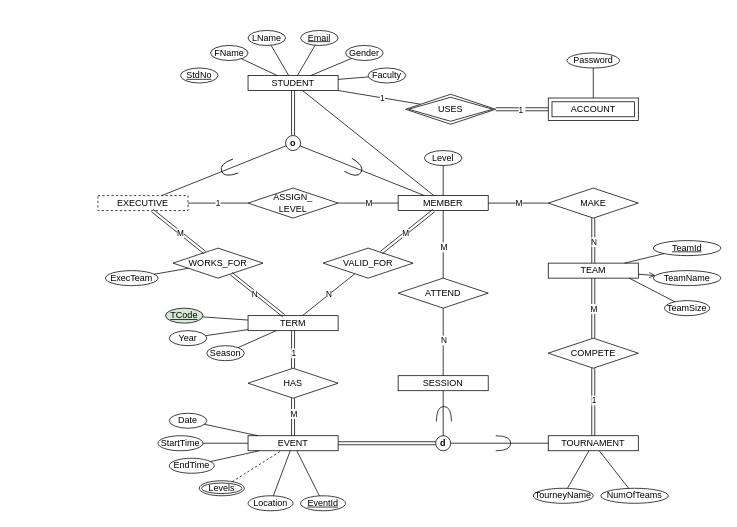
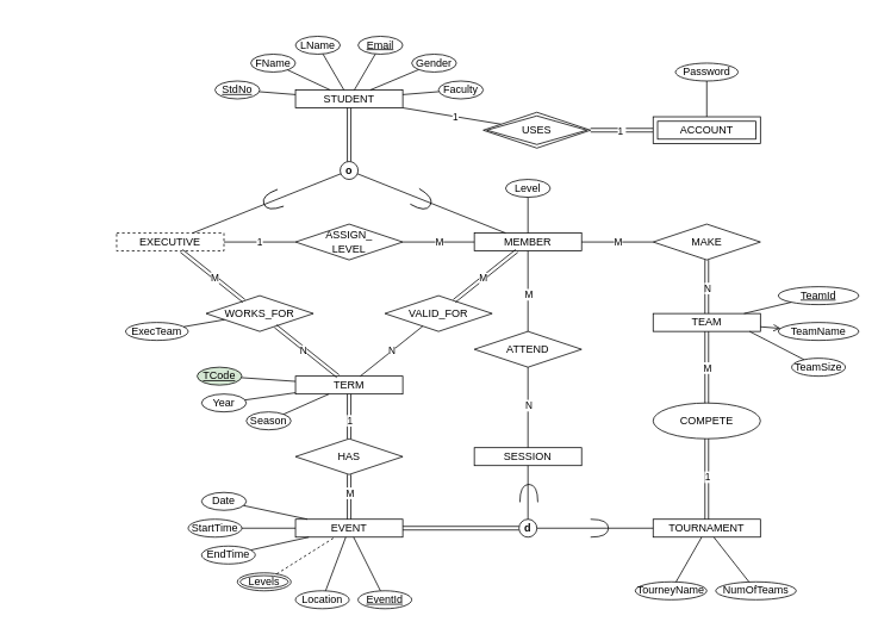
  <mxCell id="0" />
  <mxCell id="1" parent="0" />
  <mxCell id="2" value="" style="ellipse;whiteSpace=wrap;html=1;align=center;aspect=fixed;fillColor=none;strokeColor=none;resizable=0;perimeter=centerPerimeter;rotatable=0;allowArrows=0;points=[];outlineConnect=1;" parent="1" vertex="1"><mxGeometry x="20" y="20" width="10" height="10" as="geometry" /></mxCell>
  <mxCell id="3" value="STUDENT" style="rounded=0;whiteSpace=wrap;html=1;" parent="1" vertex="1"><mxGeometry x="330" y="100" width="120" height="20" as="geometry" /></mxCell>
  <mxCell id="4" value="EVENT" style="rounded=0;whiteSpace=wrap;html=1;" parent="1" vertex="1"><mxGeometry x="330" y="580" width="120" height="20" as="geometry" /></mxCell>
  <mxCell id="5" value="TERM" style="rounded=0;whiteSpace=wrap;html=1;" parent="1" vertex="1"><mxGeometry x="330" y="420" width="120" height="20" as="geometry" /></mxCell>
  <mxCell id="6" value="MEMBER" style="rounded=0;whiteSpace=wrap;html=1;" parent="1" vertex="1"><mxGeometry x="530" y="260" width="120" height="20" as="geometry" /></mxCell>
  <mxCell id="7" value="VALID_FOR" style="rhombus;whiteSpace=wrap;html=1;" parent="1" vertex="1"><mxGeometry x="430" y="330" width="120" height="40" as="geometry" /></mxCell>
  <mxCell id="8" value="EXECUTIVE" style="rounded=0;whiteSpace=wrap;html=1;dashed=1;" parent="1" vertex="1"><mxGeometry x="130" y="260" width="120" height="20" as="geometry" /></mxCell>
  <mxCell id="9" value="WORKS_FOR" style="rhombus;whiteSpace=wrap;html=1;" parent="1" vertex="1"><mxGeometry x="230" y="330" width="120" height="40" as="geometry" /></mxCell>
  <mxCell id="10" value="ASSIGN_&lt;br&gt;LEVEL" style="rhombus;whiteSpace=wrap;html=1;" parent="1" vertex="1"><mxGeometry x="330" y="250" width="120" height="40" as="geometry" /></mxCell>
  <mxCell id="11" value="" style="shape=link;html=1;rounded=0;" parent="1" source="8" target="9" edge="1"><mxGeometry width="100" relative="1" as="geometry"><mxPoint x="150" y="330" as="sourcePoint" /><mxPoint x="250" y="330" as="targetPoint" /></mxGeometry></mxCell>
  <mxCell id="12" value="M" style="edgeLabel;html=1;align=center;verticalAlign=middle;resizable=0;points=[];" parent="11" vertex="1" connectable="0"><mxGeometry x="0.082" relative="1" as="geometry"><mxPoint as="offset" /></mxGeometry></mxCell>
  <mxCell id="13" value="" style="shape=link;html=1;rounded=0;" parent="1" source="9" target="5" edge="1"><mxGeometry width="100" relative="1" as="geometry"><mxPoint x="260" y="410" as="sourcePoint" /><mxPoint x="360" y="410" as="targetPoint" /></mxGeometry></mxCell>
  <mxCell id="14" value="N" style="edgeLabel;html=1;align=center;verticalAlign=middle;resizable=0;points=[];" parent="13" vertex="1" connectable="0"><mxGeometry x="-0.092" y="-2" relative="1" as="geometry"><mxPoint as="offset" /></mxGeometry></mxCell>
  <mxCell id="15" value="" style="endArrow=none;html=1;rounded=0;" parent="1" source="5" target="7" edge="1"><mxGeometry width="50" height="50" relative="1" as="geometry"><mxPoint x="490" y="430" as="sourcePoint" /><mxPoint x="540" y="380" as="targetPoint" /></mxGeometry></mxCell>
  <mxCell id="16" value="N" style="edgeLabel;html=1;align=center;verticalAlign=middle;resizable=0;points=[];" parent="15" vertex="1" connectable="0"><mxGeometry x="0.037" y="1" relative="1" as="geometry"><mxPoint as="offset" /></mxGeometry></mxCell>
  <mxCell id="17" value="" style="shape=link;html=1;rounded=0;" parent="1" source="7" target="6" edge="1"><mxGeometry width="100" relative="1" as="geometry"><mxPoint x="640" y="340" as="sourcePoint" /><mxPoint x="740" y="340" as="targetPoint" /></mxGeometry></mxCell>
  <mxCell id="18" value="M" style="edgeLabel;html=1;align=center;verticalAlign=middle;resizable=0;points=[];" parent="17" vertex="1" connectable="0"><mxGeometry x="-0.094" relative="1" as="geometry"><mxPoint as="offset" /></mxGeometry></mxCell>
  <mxCell id="19" value="" style="endArrow=none;html=1;rounded=0;" parent="1" source="8" target="10" edge="1"><mxGeometry width="50" height="50" relative="1" as="geometry"><mxPoint x="310" y="260" as="sourcePoint" /><mxPoint x="360" y="210" as="targetPoint" /></mxGeometry></mxCell>
  <mxCell id="20" value="1" style="edgeLabel;html=1;align=center;verticalAlign=middle;resizable=0;points=[];" parent="19" vertex="1" connectable="0"><mxGeometry x="-0.032" relative="1" as="geometry"><mxPoint as="offset" /></mxGeometry></mxCell>
  <mxCell id="21" value="" style="endArrow=none;html=1;rounded=0;" parent="1" source="10" target="6" edge="1"><mxGeometry width="50" height="50" relative="1" as="geometry"><mxPoint x="450" y="240" as="sourcePoint" /><mxPoint x="530" y="240" as="targetPoint" /></mxGeometry></mxCell>
  <mxCell id="22" value="M" style="edgeLabel;html=1;align=center;verticalAlign=middle;resizable=0;points=[];" parent="21" vertex="1" connectable="0"><mxGeometry x="0.004" relative="1" as="geometry"><mxPoint as="offset" /></mxGeometry></mxCell>
  <mxCell id="23" value="&lt;b&gt;o&lt;/b&gt;" style="ellipse;whiteSpace=wrap;html=1;aspect=fixed;" parent="1" vertex="1"><mxGeometry x="380" y="180" width="20" height="20" as="geometry" /></mxCell>
  <mxCell id="24" value="" style="endArrow=none;html=1;rounded=0;" parent="1" source="8" target="23" edge="1"><mxGeometry width="50" height="50" relative="1" as="geometry"><mxPoint x="230" y="230" as="sourcePoint" /><mxPoint x="280" y="180" as="targetPoint" /></mxGeometry></mxCell>
  <mxCell id="25" value="" style="endArrow=none;html=1;rounded=0;" parent="1" source="23" target="6" edge="1"><mxGeometry width="50" height="50" relative="1" as="geometry"><mxPoint x="484" y="200" as="sourcePoint" /><mxPoint x="650" y="134" as="targetPoint" /></mxGeometry></mxCell>
  <mxCell id="26" value="HAS" style="rhombus;whiteSpace=wrap;html=1;" parent="1" vertex="1"><mxGeometry x="330" y="490" width="120" height="40" as="geometry" /></mxCell>
  <mxCell id="27" value="ATTEND" style="rhombus;whiteSpace=wrap;html=1;" parent="1" vertex="1"><mxGeometry x="530" y="370" width="120" height="40" as="geometry" /></mxCell>
  <mxCell id="28" value="TOURNAMENT" style="rounded=0;whiteSpace=wrap;html=1;" parent="1" vertex="1"><mxGeometry x="730" y="580" width="120" height="20" as="geometry" /></mxCell>
  <mxCell id="29" value="SESSION" style="rounded=0;whiteSpace=wrap;html=1;" parent="1" vertex="1"><mxGeometry x="530" y="500" width="120" height="20" as="geometry" /></mxCell>
  <mxCell id="30" value="&lt;b&gt;d&lt;/b&gt;" style="ellipse;whiteSpace=wrap;html=1;aspect=fixed;" parent="1" vertex="1"><mxGeometry x="580" y="580" width="20" height="20" as="geometry" /></mxCell>
  <mxCell id="31" value="" style="endArrow=none;html=1;rounded=0;" parent="1" source="28" target="30" edge="1"><mxGeometry width="50" height="50" relative="1" as="geometry"><mxPoint x="215" y="740" as="sourcePoint" /><mxPoint x="280" y="660" as="targetPoint" /></mxGeometry></mxCell>
  <mxCell id="32" value="" style="endArrow=none;html=1;rounded=0;" parent="1" source="30" target="29" edge="1"><mxGeometry width="50" height="50" relative="1" as="geometry"><mxPoint x="484" y="680" as="sourcePoint" /><mxPoint x="565" y="740" as="targetPoint" /></mxGeometry></mxCell>
  <mxCell id="33" value="" style="shape=link;html=1;rounded=0;" parent="1" source="5" target="26" edge="1"><mxGeometry width="100" relative="1" as="geometry"><mxPoint x="460" y="480" as="sourcePoint" /><mxPoint x="560" y="480" as="targetPoint" /></mxGeometry></mxCell>
  <mxCell id="34" value="1" style="edgeLabel;html=1;align=center;verticalAlign=middle;resizable=0;points=[];" parent="33" vertex="1" connectable="0"><mxGeometry x="0.143" relative="1" as="geometry"><mxPoint as="offset" /></mxGeometry></mxCell>
  <mxCell id="35" value="" style="shape=link;html=1;rounded=0;" parent="1" source="4" target="26" edge="1"><mxGeometry width="100" relative="1" as="geometry"><mxPoint x="330" y="550" as="sourcePoint" /><mxPoint x="430" y="550" as="targetPoint" /></mxGeometry></mxCell>
  <mxCell id="36" value="M" style="edgeLabel;html=1;align=center;verticalAlign=middle;resizable=0;points=[];" parent="35" vertex="1" connectable="0"><mxGeometry x="0.201" relative="1" as="geometry"><mxPoint as="offset" /></mxGeometry></mxCell>
  <mxCell id="37" value="" style="endArrow=none;html=1;rounded=0;" parent="1" source="27" target="6" edge="1"><mxGeometry width="50" height="50" relative="1" as="geometry"><mxPoint x="690" y="330" as="sourcePoint" /><mxPoint x="740" y="280" as="targetPoint" /></mxGeometry></mxCell>
  <mxCell id="38" value="M" style="edgeLabel;html=1;align=center;verticalAlign=middle;resizable=0;points=[];" parent="37" vertex="1" connectable="0"><mxGeometry x="-0.067" relative="1" as="geometry"><mxPoint as="offset" /></mxGeometry></mxCell>
  <mxCell id="39" value="" style="endArrow=none;html=1;rounded=0;" parent="1" source="29" target="27" edge="1"><mxGeometry width="50" height="50" relative="1" as="geometry"><mxPoint x="650" y="470" as="sourcePoint" /><mxPoint x="700" y="420" as="targetPoint" /></mxGeometry></mxCell>
  <mxCell id="40" value="N" style="edgeLabel;html=1;align=center;verticalAlign=middle;resizable=0;points=[];" parent="39" vertex="1" connectable="0"><mxGeometry x="0.067" relative="1" as="geometry"><mxPoint as="offset" /></mxGeometry></mxCell>
  <mxCell id="41" value="MAKE" style="rhombus;whiteSpace=wrap;html=1;" parent="1" vertex="1"><mxGeometry x="730" y="250" width="120" height="40" as="geometry" /></mxCell>
  <mxCell id="42" value="TEAM" style="rounded=0;whiteSpace=wrap;html=1;" parent="1" vertex="1"><mxGeometry x="730" y="350" width="120" height="20" as="geometry" /></mxCell>
- <mxCell id="43" value="COMPETE" style="rhombus;whiteSpace=wrap;html=1;" parent="1" vertex="1"><mxGeometry x="730" y="450" width="120" height="40" as="geometry" /></mxCell>
+ <mxCell id="43" value="COMPETE" style="ellipse;whiteSpace=wrap;html=1;" parent="1" vertex="1"><mxGeometry x="730" y="450" width="120" height="40" as="geometry" /></mxCell>
  <mxCell id="44" value="" style="endArrow=none;html=1;rounded=0;" parent="1" source="41" target="6" edge="1"><mxGeometry width="50" height="50" relative="1" as="geometry"><mxPoint x="860" y="290" as="sourcePoint" /><mxPoint x="800" y="260" as="targetPoint" /></mxGeometry></mxCell>
  <mxCell id="45" value="M" style="edgeLabel;html=1;align=center;verticalAlign=middle;resizable=0;points=[];" parent="44" vertex="1" connectable="0"><mxGeometry x="-0.011" relative="1" as="geometry"><mxPoint as="offset" /></mxGeometry></mxCell>
  <mxCell id="46" value="" style="shape=link;html=1;rounded=0;" parent="1" source="41" target="42" edge="1"><mxGeometry width="100" relative="1" as="geometry"><mxPoint x="820" y="440" as="sourcePoint" /><mxPoint x="940" y="440" as="targetPoint" /></mxGeometry></mxCell>
  <mxCell id="47" value="N" style="edgeLabel;html=1;align=center;verticalAlign=middle;resizable=0;points=[];" parent="46" vertex="1" connectable="0"><mxGeometry x="0.038" relative="1" as="geometry"><mxPoint as="offset" /></mxGeometry></mxCell>
  <mxCell id="48" value="" style="shape=link;html=1;rounded=0;" parent="1" source="43" target="42" edge="1"><mxGeometry width="100" relative="1" as="geometry"><mxPoint x="940" y="540" as="sourcePoint" /><mxPoint x="1040" y="540" as="targetPoint" /></mxGeometry></mxCell>
  <mxCell id="49" value="M" style="edgeLabel;html=1;align=center;verticalAlign=middle;resizable=0;points=[];" parent="48" vertex="1" connectable="0"><mxGeometry x="0.007" relative="1" as="geometry"><mxPoint as="offset" /></mxGeometry></mxCell>
  <mxCell id="50" value="" style="shape=link;html=1;rounded=0;" parent="1" source="28" target="43" edge="1"><mxGeometry width="100" relative="1" as="geometry"><mxPoint x="760" y="620" as="sourcePoint" /><mxPoint x="860" y="620" as="targetPoint" /></mxGeometry></mxCell>
  <mxCell id="51" value="1" style="edgeLabel;html=1;align=center;verticalAlign=middle;resizable=0;points=[];" parent="50" vertex="1" connectable="0"><mxGeometry x="0.067" relative="1" as="geometry"><mxPoint as="offset" /></mxGeometry></mxCell>
  <mxCell id="52" value="StdNo" style="ellipse;whiteSpace=wrap;html=1;fontStyle=4" parent="1" vertex="1"><mxGeometry x="240" y="90" width="50" height="20" as="geometry" /></mxCell>
  <mxCell id="53" value="FName" style="ellipse;whiteSpace=wrap;html=1;fontStyle=0" parent="1" vertex="1"><mxGeometry x="280" y="60" width="50" height="20" as="geometry" /></mxCell>
  <mxCell id="54" value="LName" style="ellipse;whiteSpace=wrap;html=1;fontStyle=0" parent="1" vertex="1"><mxGeometry x="330" y="40" width="50" height="20" as="geometry" /></mxCell>
  <mxCell id="55" value="Email" style="ellipse;whiteSpace=wrap;html=1;fontStyle=4" parent="1" vertex="1"><mxGeometry x="400" y="40" width="50" height="20" as="geometry" /></mxCell>
  <mxCell id="56" value="Gender" style="ellipse;whiteSpace=wrap;html=1;fontStyle=0" parent="1" vertex="1"><mxGeometry x="460" y="60" width="50" height="20" as="geometry" /></mxCell>
  <mxCell id="57" value="Faculty" style="ellipse;whiteSpace=wrap;html=1;fontStyle=0" parent="1" vertex="1"><mxGeometry x="490" y="90" width="50" height="20" as="geometry" /></mxCell>
  <mxCell id="58" value="" style="shape=link;html=1;rounded=0;" parent="1" source="3" target="23" edge="1"><mxGeometry width="100" relative="1" as="geometry"><mxPoint x="370" y="150" as="sourcePoint" /><mxPoint x="470" y="150" as="targetPoint" /></mxGeometry></mxCell>
- <mxCell id="59" value="" style="endArrow=none;html=1;rounded=0;" parent="1" source="3" target="6" edge="1"><mxGeometry width="50" height="50" relative="1" as="geometry"><mxPoint x="270" y="170" as="sourcePoint" /><mxPoint x="320" y="120" as="targetPoint" /></mxGeometry></mxCell>
+ <mxCell id="59" value="" style="endArrow=none;html=1;rounded=0;" parent="1" source="3" target="52" edge="1"><mxGeometry width="50" height="50" relative="1" as="geometry"><mxPoint x="270" y="170" as="sourcePoint" /><mxPoint x="320" y="120" as="targetPoint" /></mxGeometry></mxCell>
  <mxCell id="60" value="" style="endArrow=none;html=1;rounded=0;" parent="1" source="3" target="53" edge="1"><mxGeometry width="50" height="50" relative="1" as="geometry"><mxPoint x="340" y="115" as="sourcePoint" /><mxPoint x="300" y="112" as="targetPoint" /></mxGeometry></mxCell>
  <mxCell id="61" value="" style="endArrow=none;html=1;rounded=0;" parent="1" source="3" target="54" edge="1"><mxGeometry width="50" height="50" relative="1" as="geometry"><mxPoint x="379" y="110" as="sourcePoint" /><mxPoint x="331" y="88" as="targetPoint" /></mxGeometry></mxCell>
  <mxCell id="62" value="" style="endArrow=none;html=1;rounded=0;" parent="1" source="3" target="55" edge="1"><mxGeometry width="50" height="50" relative="1" as="geometry"><mxPoint x="400" y="110" as="sourcePoint" /><mxPoint x="341" y="98" as="targetPoint" /></mxGeometry></mxCell>
  <mxCell id="63" value="" style="endArrow=none;html=1;rounded=0;" parent="1" source="56" target="3" edge="1"><mxGeometry width="50" height="50" relative="1" as="geometry"><mxPoint x="399" y="130" as="sourcePoint" /><mxPoint x="351" y="108" as="targetPoint" /></mxGeometry></mxCell>
  <mxCell id="64" value="" style="endArrow=none;html=1;rounded=0;" parent="1" source="57" target="3" edge="1"><mxGeometry width="50" height="50" relative="1" as="geometry"><mxPoint x="409" y="140" as="sourcePoint" /><mxPoint x="361" y="118" as="targetPoint" /></mxGeometry></mxCell>
  <mxCell id="65" value="" style="shape=link;html=1;rounded=0;" parent="1" source="4" target="30" edge="1"><mxGeometry width="100" relative="1" as="geometry"><mxPoint x="470" y="589.76" as="sourcePoint" /><mxPoint x="570" y="589.76" as="targetPoint" /></mxGeometry></mxCell>
  <mxCell id="66" value="ExecTeam" style="ellipse;whiteSpace=wrap;html=1;fontStyle=0" parent="1" vertex="1"><mxGeometry x="140" y="360" width="70" height="20" as="geometry" /></mxCell>
  <mxCell id="67" value="" style="endArrow=none;html=1;rounded=0;" parent="1" source="9" target="66" edge="1"><mxGeometry width="50" height="50" relative="1" as="geometry"><mxPoint x="90" y="270" as="sourcePoint" /><mxPoint x="140" y="220" as="targetPoint" /></mxGeometry></mxCell>
  <mxCell id="68" value="Year" style="ellipse;whiteSpace=wrap;html=1;fontStyle=0" parent="1" vertex="1"><mxGeometry x="225" y="440" width="50" height="20" as="geometry" /></mxCell>
  <mxCell id="69" value="Season" style="ellipse;whiteSpace=wrap;html=1;fontStyle=0" parent="1" vertex="1"><mxGeometry x="275" y="460" width="50" height="20" as="geometry" /></mxCell>
  <mxCell id="70" value="" style="endArrow=none;html=1;rounded=0;" parent="1" source="5" target="68" edge="1"><mxGeometry width="50" height="50" relative="1" as="geometry"><mxPoint x="150" y="450" as="sourcePoint" /><mxPoint x="200" y="400" as="targetPoint" /></mxGeometry></mxCell>
  <mxCell id="71" value="" style="endArrow=none;html=1;rounded=0;" parent="1" source="5" target="69" edge="1"><mxGeometry width="50" height="50" relative="1" as="geometry"><mxPoint x="340" y="436" as="sourcePoint" /><mxPoint x="290" y="432" as="targetPoint" /></mxGeometry></mxCell>
  <mxCell id="72" value="Date" style="ellipse;whiteSpace=wrap;html=1;fontStyle=0" parent="1" vertex="1"><mxGeometry x="225" y="550" width="50" height="20" as="geometry" /></mxCell>
  <mxCell id="73" value="TCode" style="ellipse;whiteSpace=wrap;html=1;fontStyle=4;fillColor=#d5e8d4;" parent="1" vertex="1"><mxGeometry x="220" y="410" width="50" height="20" as="geometry" /></mxCell>
  <mxCell id="74" value="" style="endArrow=none;html=1;rounded=0;" parent="1" source="5" target="73" edge="1"><mxGeometry width="50" height="50" relative="1" as="geometry"><mxPoint x="300" y="450" as="sourcePoint" /><mxPoint x="180" y="430" as="targetPoint" /></mxGeometry></mxCell>
  <mxCell id="75" value="StartTime" style="ellipse;whiteSpace=wrap;html=1;fontStyle=0" parent="1" vertex="1"><mxGeometry x="210" y="580" width="60" height="20" as="geometry" /></mxCell>
  <mxCell id="76" value="EndTime" style="ellipse;whiteSpace=wrap;html=1;fontStyle=0" parent="1" vertex="1"><mxGeometry x="225" y="610" width="60" height="20" as="geometry" /></mxCell>
  <mxCell id="77" value="Levels" style="ellipse;shape=doubleEllipse;margin=3;whiteSpace=wrap;html=1;align=center;" parent="1" vertex="1"><mxGeometry x="265" y="640" width="60" height="20" as="geometry" /></mxCell>
  <mxCell id="78" value="" style="endArrow=none;html=1;rounded=0;" parent="1" source="72" target="4" edge="1"><mxGeometry relative="1" as="geometry"><mxPoint x="285" y="520" as="sourcePoint" /><mxPoint x="350" y="550" as="targetPoint" /></mxGeometry></mxCell>
  <mxCell id="79" value="" style="endArrow=none;html=1;rounded=0;" parent="1" source="75" target="4" edge="1"><mxGeometry relative="1" as="geometry"><mxPoint x="295" y="530" as="sourcePoint" /><mxPoint x="385" y="590" as="targetPoint" /></mxGeometry></mxCell>
  <mxCell id="80" value="" style="endArrow=none;html=1;rounded=0;" parent="1" source="76" target="4" edge="1"><mxGeometry relative="1" as="geometry"><mxPoint x="305" y="540" as="sourcePoint" /><mxPoint x="395" y="600" as="targetPoint" /></mxGeometry></mxCell>
  <mxCell id="81" value="" style="endArrow=none;html=1;rounded=0;dashed=1;" parent="1" source="77" target="4" edge="1"><mxGeometry relative="1" as="geometry"><mxPoint x="300" y="600" as="sourcePoint" /><mxPoint x="405" y="610" as="targetPoint" /></mxGeometry></mxCell>
  <mxCell id="82" value="TeamSize" style="ellipse;whiteSpace=wrap;html=1;fontStyle=0" parent="1" vertex="1"><mxGeometry x="885" y="400" width="60" height="20" as="geometry" /></mxCell>
  <mxCell id="83" value="TourneyName" style="ellipse;whiteSpace=wrap;html=1;fontStyle=0" parent="1" vertex="1"><mxGeometry x="710" y="650" width="80" height="20" as="geometry" /></mxCell>
  <mxCell id="84" value="NumOfTeams" style="ellipse;whiteSpace=wrap;html=1;fontStyle=0" parent="1" vertex="1"><mxGeometry x="800" y="650" width="90" height="20" as="geometry" /></mxCell>
  <mxCell id="85" value="" style="endArrow=none;html=1;rounded=0;" parent="1" source="83" target="28" edge="1"><mxGeometry width="50" height="50" relative="1" as="geometry"><mxPoint x="630" y="730" as="sourcePoint" /><mxPoint x="680" y="680" as="targetPoint" /></mxGeometry></mxCell>
  <mxCell id="86" value="" style="endArrow=none;html=1;rounded=0;" parent="1" source="84" target="28" edge="1"><mxGeometry width="50" height="50" relative="1" as="geometry"><mxPoint x="662.86" y="510" as="sourcePoint" /><mxPoint x="820.003" y="370" as="targetPoint" /></mxGeometry></mxCell>
  <mxCell id="87" value="" style="endArrow=none;html=1;rounded=0;" parent="1" source="82" edge="1"><mxGeometry width="50" height="50" relative="1" as="geometry"><mxPoint x="672.86" y="520" as="sourcePoint" /><mxPoint x="837.86" y="370" as="targetPoint" /></mxGeometry></mxCell>
  <mxCell id="88" value="Location" style="ellipse;whiteSpace=wrap;html=1;fontStyle=0" parent="1" vertex="1"><mxGeometry x="330" y="660" width="60" height="20" as="geometry" /></mxCell>
  <mxCell id="89" value="" style="endArrow=none;html=1;rounded=0;" parent="1" source="88" target="4" edge="1"><mxGeometry relative="1" as="geometry"><mxPoint x="319" y="651" as="sourcePoint" /><mxPoint x="384" y="610" as="targetPoint" /></mxGeometry></mxCell>
  <mxCell id="90" value="TeamId" style="ellipse;whiteSpace=wrap;html=1;fontStyle=4" parent="1" vertex="1"><mxGeometry x="870" y="320" width="90" height="20" as="geometry" /></mxCell>
  <mxCell id="91" value="TeamName" style="ellipse;whiteSpace=wrap;html=1;fontStyle=0" parent="1" vertex="1"><mxGeometry x="870" y="360" width="90" height="20" as="geometry" /></mxCell>
  <mxCell id="92" value="" style="endArrow=none;html=1;rounded=0;" parent="1" source="42" target="90" edge="1"><mxGeometry width="50" height="50" relative="1" as="geometry"><mxPoint x="1020" y="340" as="sourcePoint" /><mxPoint x="1070" y="290" as="targetPoint" /></mxGeometry></mxCell>
  <mxCell id="93" value="" style="endArrow=open;html=1;rounded=0;" parent="1" source="42" target="91" edge="1"><mxGeometry width="50" height="50" relative="1" as="geometry"><mxPoint x="1030" y="350" as="sourcePoint" /><mxPoint x="1080" y="300" as="targetPoint" /></mxGeometry></mxCell>
  <mxCell id="94" value="Level" style="ellipse;whiteSpace=wrap;html=1;fontStyle=0" parent="1" vertex="1"><mxGeometry x="565" y="200" width="50" height="20" as="geometry" /></mxCell>
  <mxCell id="95" value="" style="endArrow=none;html=1;rounded=0;" parent="1" source="6" target="94" edge="1"><mxGeometry width="50" height="50" relative="1" as="geometry"><mxPoint x="630" y="250" as="sourcePoint" /><mxPoint x="680" y="200" as="targetPoint" /></mxGeometry></mxCell>
  <mxCell id="96" value="" style="endArrow=none;html=1;rounded=0;" parent="1" source="3" target="105" edge="1"><mxGeometry width="50" height="50" relative="1" as="geometry"><mxPoint x="460" y="175" as="sourcePoint" /><mxPoint x="552.5" y="142.5" as="targetPoint" /></mxGeometry></mxCell>
  <mxCell id="97" value="1" style="edgeLabel;html=1;align=center;verticalAlign=middle;resizable=0;points=[];" parent="96" vertex="1" connectable="0"><mxGeometry x="0.052" relative="1" as="geometry"><mxPoint as="offset" /></mxGeometry></mxCell>
  <mxCell id="98" value="1" style="shape=link;html=1;rounded=0;" parent="1" source="104" target="105" edge="1"><mxGeometry width="100" relative="1" as="geometry"><mxPoint x="730" y="150" as="sourcePoint" /><mxPoint x="650" y="150" as="targetPoint" /></mxGeometry></mxCell>
  <mxCell id="99" value="1&amp;nbsp;" style="edgeLabel;html=1;align=center;verticalAlign=middle;resizable=0;points=[];" parent="98" vertex="1" connectable="0"><mxGeometry x="0.038" relative="1" as="geometry"><mxPoint as="offset" /></mxGeometry></mxCell>
  <mxCell id="100" value="Password" style="ellipse;whiteSpace=wrap;html=1;" parent="1" vertex="1"><mxGeometry x="755" y="70" width="70" height="20" as="geometry" /></mxCell>
  <mxCell id="101" value="" style="endArrow=none;html=1;rounded=0;" parent="1" source="104" target="100" edge="1"><mxGeometry width="50" height="50" relative="1" as="geometry"><mxPoint x="790" y="140" as="sourcePoint" /><mxPoint x="820" y="50" as="targetPoint" /></mxGeometry></mxCell>
  <mxCell id="102" value="&lt;u&gt;EventId&lt;/u&gt;" style="ellipse;whiteSpace=wrap;html=1;fontStyle=0" parent="1" vertex="1"><mxGeometry x="400" y="660" width="60" height="20" as="geometry" /></mxCell>
  <mxCell id="103" value="" style="endArrow=none;html=1;rounded=0;" parent="1" source="102" target="4" edge="1"><mxGeometry relative="1" as="geometry"><mxPoint x="359" y="651" as="sourcePoint" /><mxPoint x="426" y="600" as="targetPoint" /></mxGeometry></mxCell>
  <mxCell id="104" value="ACCOUNT" style="shape=ext;margin=3;double=1;whiteSpace=wrap;html=1;align=center;" parent="1" vertex="1"><mxGeometry x="730" y="130" width="120" height="30" as="geometry" /></mxCell>
  <mxCell id="105" value="USES" style="shape=rhombus;double=1;perimeter=rhombusPerimeter;whiteSpace=wrap;html=1;align=center;" parent="1" vertex="1"><mxGeometry x="540" y="125" width="120" height="40" as="geometry" /></mxCell>
  <mxCell id="106" value="" style="shape=requiredInterface;html=1;verticalLabelPosition=bottom;sketch=0;" parent="1" vertex="1"><mxGeometry x="660" y="580" width="20" height="20" as="geometry" /></mxCell>
  <mxCell id="107" value="" style="shape=requiredInterface;html=1;verticalLabelPosition=bottom;sketch=0;rotation=-90;" parent="1" vertex="1"><mxGeometry x="581" y="541" width="20" height="20" as="geometry" /></mxCell>
  <mxCell id="108" value="" style="shape=requiredInterface;html=1;verticalLabelPosition=bottom;sketch=0;rotation=-200;" parent="1" vertex="1"><mxGeometry x="294" y="214" width="20" height="20" as="geometry" /></mxCell>
  <mxCell id="109" value="" style="shape=requiredInterface;html=1;verticalLabelPosition=bottom;sketch=0;rotation=30;" parent="1" vertex="1"><mxGeometry x="462" y="214" width="20" height="20" as="geometry" /></mxCell>
